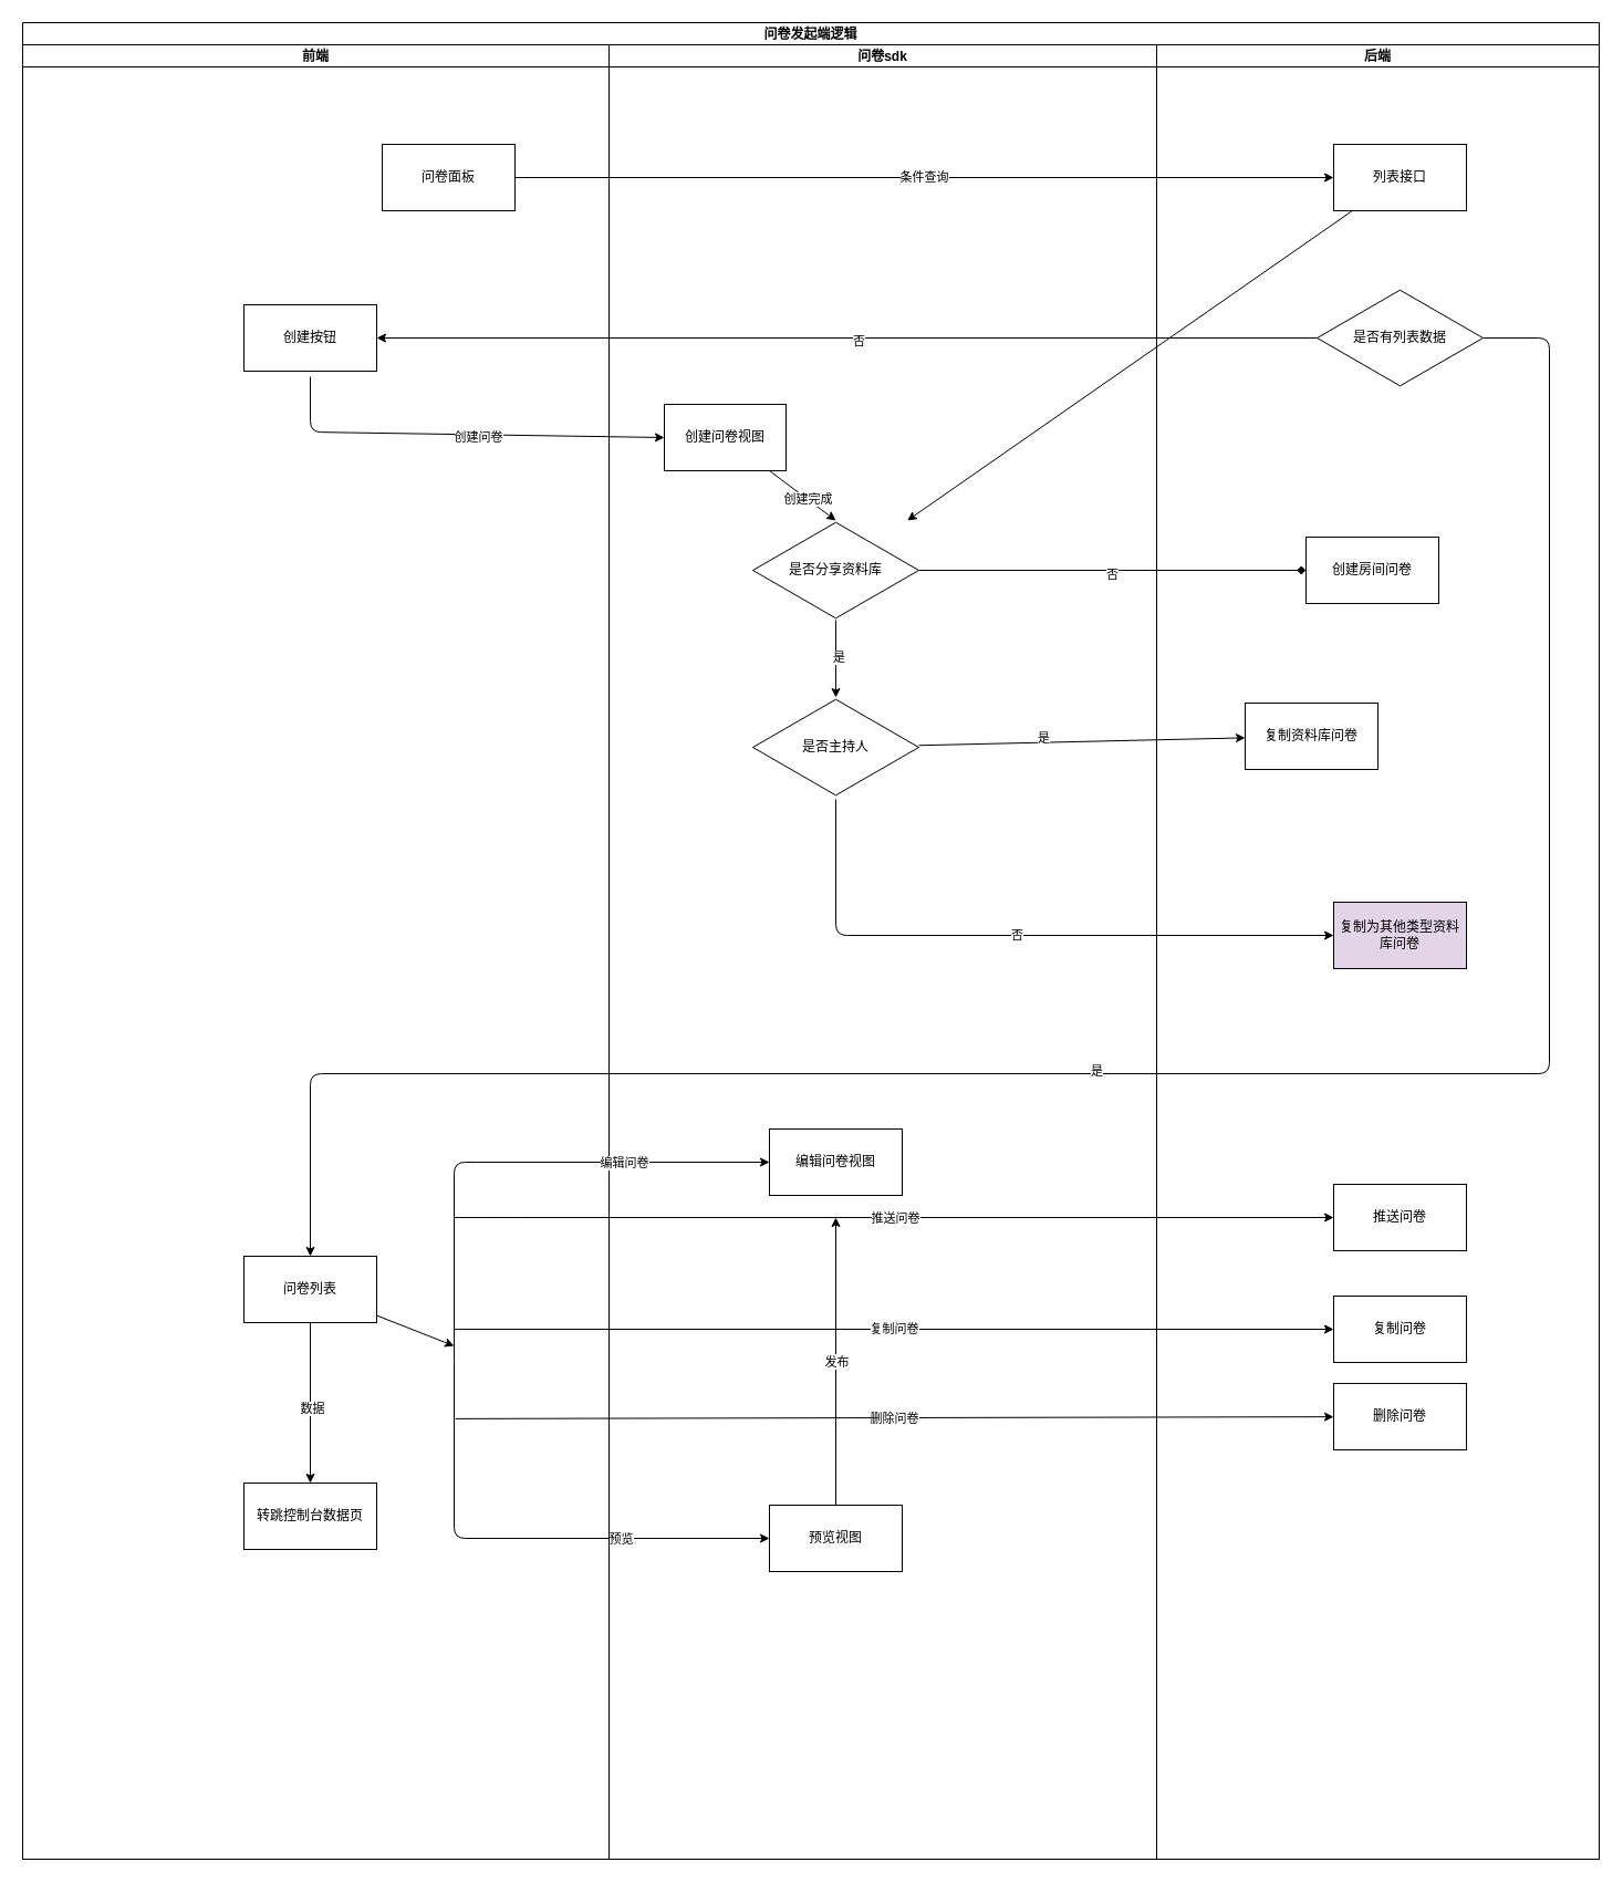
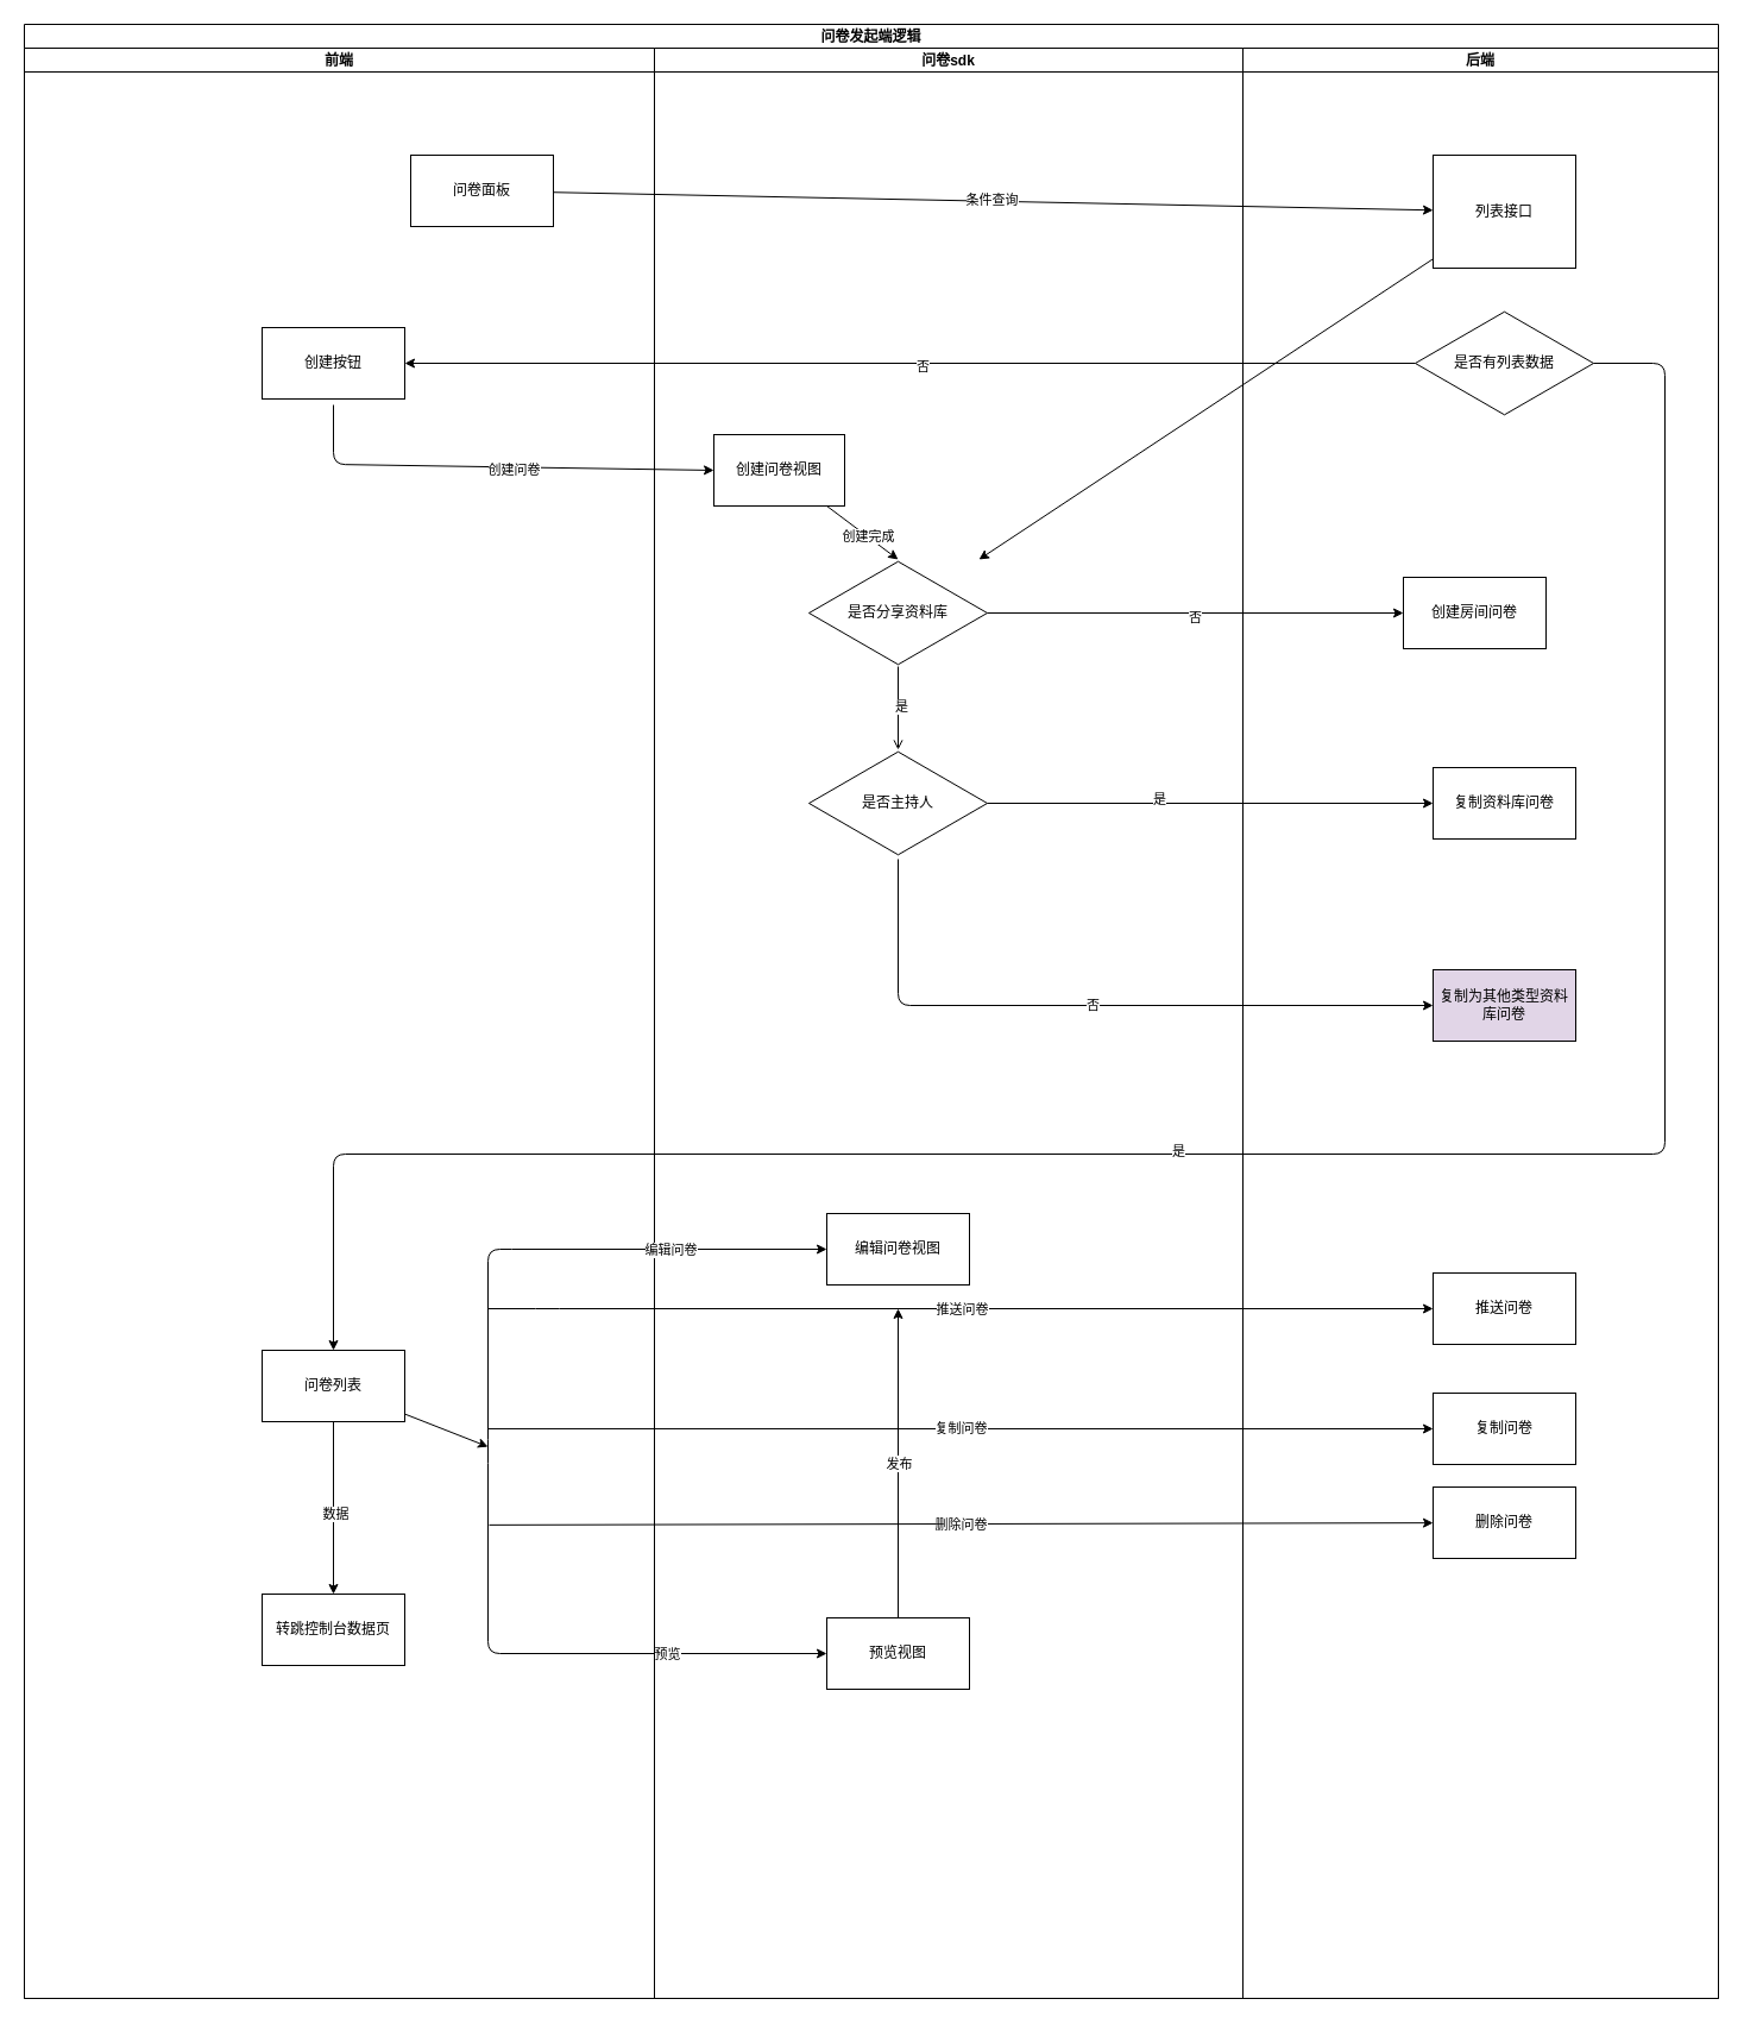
  <mxCell id="0" />
  <mxCell id="1" parent="0" />
  <mxCell id="2" value="问卷发起端逻辑" style="swimlane;childLayout=stackLayout;resizeParent=1;resizeParentMax=0;startSize=20;" parent="1" vertex="1"><mxGeometry x="20" y="20" width="1425" height="1660" as="geometry" /></mxCell>
  <mxCell id="3" value="前端" style="swimlane;startSize=20;" parent="2" vertex="1"><mxGeometry y="20" width="530" height="1640" as="geometry" /></mxCell>
  <mxCell id="4" value="问卷面板" style="rounded=0;whiteSpace=wrap;html=1;" parent="3" vertex="1"><mxGeometry x="325" y="90" width="120" height="60" as="geometry" /></mxCell>
  <mxCell id="5" value="创建按钮" style="whiteSpace=wrap;html=1;" parent="3" vertex="1"><mxGeometry x="200" y="235" width="120" height="60" as="geometry" /></mxCell>
  <mxCell id="6" value="" style="edgeStyle=none;html=1;" parent="3" source="7" target="8" edge="1"><mxGeometry relative="1" as="geometry" /></mxCell>
  <mxCell id="7" value="问卷列表" style="whiteSpace=wrap;html=1;" parent="3" vertex="1"><mxGeometry x="200" y="1095" width="120" height="60" as="geometry" /></mxCell>
  <mxCell id="8" value="" style="shape=curlyBracket;whiteSpace=wrap;html=1;rounded=1;size=0;" parent="3" vertex="1"><mxGeometry x="390" y="1010" width="20" height="340" as="geometry" /></mxCell>
  <mxCell id="9" value="转跳控制台数据页" style="whiteSpace=wrap;html=1;" parent="3" vertex="1"><mxGeometry x="200" y="1300" width="120" height="60" as="geometry" /></mxCell>
  <mxCell id="10" value="" style="edgeStyle=none;html=1;" parent="3" source="7" target="9" edge="1"><mxGeometry relative="1" as="geometry" /></mxCell>
  <mxCell id="11" value="数据" style="edgeLabel;html=1;align=center;verticalAlign=middle;resizable=0;points=[];" parent="10" vertex="1" connectable="0"><mxGeometry x="0.062" y="1" relative="1" as="geometry"><mxPoint as="offset" /></mxGeometry></mxCell>
  <mxCell id="12" value="问卷sdk" style="swimlane;startSize=20;" parent="2" vertex="1"><mxGeometry x="530" y="20" width="495" height="1640" as="geometry" /></mxCell>
  <mxCell id="13" value="创建问卷视图" style="whiteSpace=wrap;html=1;" parent="12" vertex="1"><mxGeometry x="50" y="325" width="110" height="60" as="geometry" /></mxCell>
  <mxCell id="14" value="" style="edgeStyle=none;html=1;" parent="12" source="13" edge="1"><mxGeometry relative="1" as="geometry"><mxPoint x="205" y="430" as="targetPoint" /></mxGeometry></mxCell>
  <mxCell id="15" value="创建完成" style="edgeLabel;html=1;align=center;verticalAlign=middle;resizable=0;points=[];" parent="14" vertex="1" connectable="0"><mxGeometry x="0.15" relative="1" as="geometry"><mxPoint as="offset" /></mxGeometry></mxCell>
- <mxCell id="16" value="" style="edgeStyle=none;html=1;" parent="12" source="18" target="19" edge="1"><mxGeometry relative="1" as="geometry" /></mxCell>
+ <mxCell id="16" value="" style="edgeStyle=none;html=1;endArrow=open;" parent="12" source="18" target="19" edge="1"><mxGeometry relative="1" as="geometry" /></mxCell>
  <mxCell id="17" value="是" style="edgeLabel;html=1;align=center;verticalAlign=middle;resizable=0;points=[];" parent="16" vertex="1" connectable="0"><mxGeometry x="-0.05" y="2" relative="1" as="geometry"><mxPoint as="offset" /></mxGeometry></mxCell>
  <mxCell id="18" value="是否分享资料库" style="html=1;whiteSpace=wrap;aspect=fixed;shape=isoRectangle;" parent="12" vertex="1"><mxGeometry x="130" y="430" width="150" height="90" as="geometry" /></mxCell>
  <mxCell id="19" value="是否主持人" style="html=1;whiteSpace=wrap;aspect=fixed;shape=isoRectangle;" parent="12" vertex="1"><mxGeometry x="130" y="590" width="150" height="90" as="geometry" /></mxCell>
  <mxCell id="20" value="编辑问卷视图" style="rounded=0;whiteSpace=wrap;html=1;" parent="12" vertex="1"><mxGeometry x="145" y="980" width="120" height="60" as="geometry" /></mxCell>
  <mxCell id="21" value="预览视图" style="rounded=0;whiteSpace=wrap;html=1;" vertex="1" parent="12"><mxGeometry x="145" y="1320" width="120" height="60" as="geometry" /></mxCell>
  <mxCell id="22" value="后端" style="swimlane;startSize=20;" parent="2" vertex="1"><mxGeometry x="1025" y="20" width="400" height="1640" as="geometry" /></mxCell>
  <mxCell id="23" value="" style="edgeStyle=none;html=1;" parent="22" source="24" target="18" edge="1"><mxGeometry relative="1" as="geometry" /></mxCell>
- <mxCell id="24" value="列表接口" style="whiteSpace=wrap;html=1;rounded=0;" parent="22" vertex="1"><mxGeometry x="160" y="90" width="120" height="60" as="geometry" /></mxCell>
+ <mxCell id="24" value="列表接口" style="whiteSpace=wrap;html=1;rounded=0;" parent="22" vertex="1"><mxGeometry x="160" y="90" width="120" height="95" as="geometry" /></mxCell>
  <mxCell id="25" value="是否有列表数据" style="html=1;whiteSpace=wrap;aspect=fixed;shape=isoRectangle;" parent="22" vertex="1"><mxGeometry x="145" y="220" width="150" height="90" as="geometry" /></mxCell>
  <mxCell id="26" value="创建房间问卷" style="whiteSpace=wrap;html=1;" parent="22" vertex="1"><mxGeometry x="135" y="445" width="120" height="60" as="geometry" /></mxCell>
- <mxCell id="27" value="复制资料库问卷" style="whiteSpace=wrap;html=1;" parent="22" vertex="1"><mxGeometry x="80" y="595" width="120" height="60" as="geometry" /></mxCell>
+ <mxCell id="27" value="复制资料库问卷" style="whiteSpace=wrap;html=1;" parent="22" vertex="1"><mxGeometry x="160" y="605" width="120" height="60" as="geometry" /></mxCell>
  <mxCell id="28" value="复制为其他类型资料库问卷" style="whiteSpace=wrap;html=1;fillColor=#e1d5e7;" parent="22" vertex="1"><mxGeometry x="160" y="775" width="120" height="60" as="geometry" /></mxCell>
  <mxCell id="29" value="推送问卷" style="rounded=0;whiteSpace=wrap;html=1;" parent="22" vertex="1"><mxGeometry x="160" y="1030" width="120" height="60" as="geometry" /></mxCell>
  <mxCell id="30" value="复制问卷" style="rounded=0;whiteSpace=wrap;html=1;" parent="22" vertex="1"><mxGeometry x="160" y="1131" width="120" height="60" as="geometry" /></mxCell>
  <mxCell id="31" value="删除问卷" style="rounded=0;whiteSpace=wrap;html=1;" parent="22" vertex="1"><mxGeometry x="160" y="1210" width="120" height="60" as="geometry" /></mxCell>
  <mxCell id="32" value="" style="edgeStyle=none;html=1;" parent="2" source="4" target="24" edge="1"><mxGeometry relative="1" as="geometry" /></mxCell>
  <mxCell id="33" value="条件查询" style="edgeLabel;html=1;align=center;verticalAlign=middle;resizable=0;points=[];" parent="32" vertex="1" connectable="0"><mxGeometry x="-0.003" y="1" relative="1" as="geometry"><mxPoint as="offset" /></mxGeometry></mxCell>
  <mxCell id="34" value="" style="edgeStyle=none;html=1;" parent="2" source="25" target="5" edge="1"><mxGeometry relative="1" as="geometry" /></mxCell>
  <mxCell id="35" value="否" style="edgeLabel;html=1;align=center;verticalAlign=middle;resizable=0;points=[];" parent="34" vertex="1" connectable="0"><mxGeometry x="-0.023" y="2" relative="1" as="geometry"><mxPoint as="offset" /></mxGeometry></mxCell>
  <mxCell id="36" value="" style="edgeStyle=none;html=1;entryX=0.5;entryY=0;entryDx=0;entryDy=0;" parent="2" target="7" edge="1"><mxGeometry relative="1" as="geometry"><mxPoint x="1320" y="285" as="sourcePoint" /><Array as="points"><mxPoint x="1380" y="285" /><mxPoint x="1380" y="950" /><mxPoint x="260" y="950" /></Array></mxGeometry></mxCell>
  <mxCell id="37" value="是" style="edgeLabel;html=1;align=center;verticalAlign=middle;resizable=0;points=[];" parent="36" vertex="1" connectable="0"><mxGeometry x="0.129" y="-3" relative="1" as="geometry"><mxPoint as="offset" /></mxGeometry></mxCell>
  <mxCell id="38" value="" style="edgeStyle=none;html=1;entryX=0;entryY=0.5;entryDx=0;entryDy=0;" parent="2" target="13" edge="1"><mxGeometry relative="1" as="geometry"><mxPoint x="260" y="320" as="sourcePoint" /><Array as="points"><mxPoint x="260" y="370" /></Array></mxGeometry></mxCell>
  <mxCell id="39" value="创建问卷" style="edgeLabel;html=1;align=center;verticalAlign=middle;resizable=0;points=[];" parent="38" vertex="1" connectable="0"><mxGeometry x="0.091" y="-2" relative="1" as="geometry"><mxPoint as="offset" /></mxGeometry></mxCell>
- <mxCell id="40" value="" style="edgeStyle=none;html=1;endArrow=diamond;" parent="2" source="18" target="26" edge="1"><mxGeometry relative="1" as="geometry" /></mxCell>
+ <mxCell id="40" value="" style="edgeStyle=none;html=1;" parent="2" source="18" target="26" edge="1"><mxGeometry relative="1" as="geometry" /></mxCell>
  <mxCell id="41" value="否" style="edgeLabel;html=1;align=center;verticalAlign=middle;resizable=0;points=[];" parent="40" vertex="1" connectable="0"><mxGeometry x="-0.008" y="-3" relative="1" as="geometry"><mxPoint as="offset" /></mxGeometry></mxCell>
  <mxCell id="42" value="" style="edgeStyle=none;html=1;" parent="2" source="19" target="27" edge="1"><mxGeometry relative="1" as="geometry" /></mxCell>
  <mxCell id="43" value="是" style="edgeLabel;html=1;align=center;verticalAlign=middle;resizable=0;points=[];" parent="42" vertex="1" connectable="0"><mxGeometry x="-0.232" y="4" relative="1" as="geometry"><mxPoint as="offset" /></mxGeometry></mxCell>
  <mxCell id="44" value="否" style="edgeStyle=none;html=1;exitX=0.5;exitY=1.022;exitDx=0;exitDy=0;exitPerimeter=0;" parent="2" source="19" target="28" edge="1"><mxGeometry relative="1" as="geometry"><Array as="points"><mxPoint x="735" y="825" /></Array></mxGeometry></mxCell>
  <mxCell id="45" value="" style="endArrow=classic;html=1;exitX=1;exitY=0;exitDx=0;exitDy=0;exitPerimeter=0;" parent="2" source="8" target="20" edge="1"><mxGeometry relative="1" as="geometry"><mxPoint x="590" y="1080" as="sourcePoint" /><mxPoint x="700" y="1030" as="targetPoint" /></mxGeometry></mxCell>
  <mxCell id="46" value="编辑问卷" style="edgeLabel;resizable=0;html=1;align=center;verticalAlign=middle;" parent="45" connectable="0" vertex="1"><mxGeometry relative="1" as="geometry" /></mxCell>
  <mxCell id="47" value="" style="endArrow=classic;html=1;" parent="2" target="29" edge="1"><mxGeometry relative="1" as="geometry"><mxPoint x="390" y="1080" as="sourcePoint" /><mxPoint x="1220" y="1080" as="targetPoint" /><Array as="points"><mxPoint x="440" y="1080" /></Array></mxGeometry></mxCell>
  <mxCell id="48" value="推送问卷" style="edgeLabel;resizable=0;html=1;align=center;verticalAlign=middle;" parent="47" connectable="0" vertex="1"><mxGeometry relative="1" as="geometry" /></mxCell>
  <mxCell id="49" value="" style="endArrow=classic;html=1;exitX=0;exitY=0.444;exitDx=0;exitDy=0;exitPerimeter=0;" parent="2" source="8" target="30" edge="1"><mxGeometry relative="1" as="geometry"><mxPoint x="400" y="1180" as="sourcePoint" /><mxPoint x="1180" y="1181" as="targetPoint" /></mxGeometry></mxCell>
  <mxCell id="50" value="复制问卷" style="edgeLabel;resizable=0;html=1;align=center;verticalAlign=middle;" parent="49" connectable="0" vertex="1"><mxGeometry relative="1" as="geometry" /></mxCell>
  <mxCell id="51" value="" style="endArrow=classic;html=1;exitX=0.05;exitY=0.682;exitDx=0;exitDy=0;exitPerimeter=0;" parent="2" source="8" target="31" edge="1"><mxGeometry relative="1" as="geometry"><mxPoint x="580" y="1240" as="sourcePoint" /><mxPoint x="1180" y="1260" as="targetPoint" /></mxGeometry></mxCell>
  <mxCell id="52" value="删除问卷" style="edgeLabel;resizable=0;html=1;align=center;verticalAlign=middle;" parent="51" connectable="0" vertex="1"><mxGeometry relative="1" as="geometry" /></mxCell>
  <mxCell id="53" value="" style="endArrow=classic;html=1;exitX=0.75;exitY=1;exitDx=0;exitDy=0;" edge="1" parent="2" source="8" target="21"><mxGeometry relative="1" as="geometry"><mxPoint x="710" y="1170" as="sourcePoint" /><mxPoint x="670" y="1370" as="targetPoint" /></mxGeometry></mxCell>
  <mxCell id="54" value="预览" style="edgeLabel;resizable=0;html=1;align=center;verticalAlign=middle;" connectable="0" vertex="1" parent="53"><mxGeometry relative="1" as="geometry" /></mxCell>
  <mxCell id="55" value="fa" style="endArrow=classic;html=1;exitX=0.5;exitY=0;exitDx=0;exitDy=0;" edge="1" parent="1" source="21"><mxGeometry relative="1" as="geometry"><mxPoint x="730" y="1190" as="sourcePoint" /><mxPoint x="755" y="1100" as="targetPoint" /></mxGeometry></mxCell>
  <mxCell id="56" value="发布" style="edgeLabel;resizable=0;html=1;align=center;verticalAlign=middle;" connectable="0" vertex="1" parent="55"><mxGeometry relative="1" as="geometry" /></mxCell>
